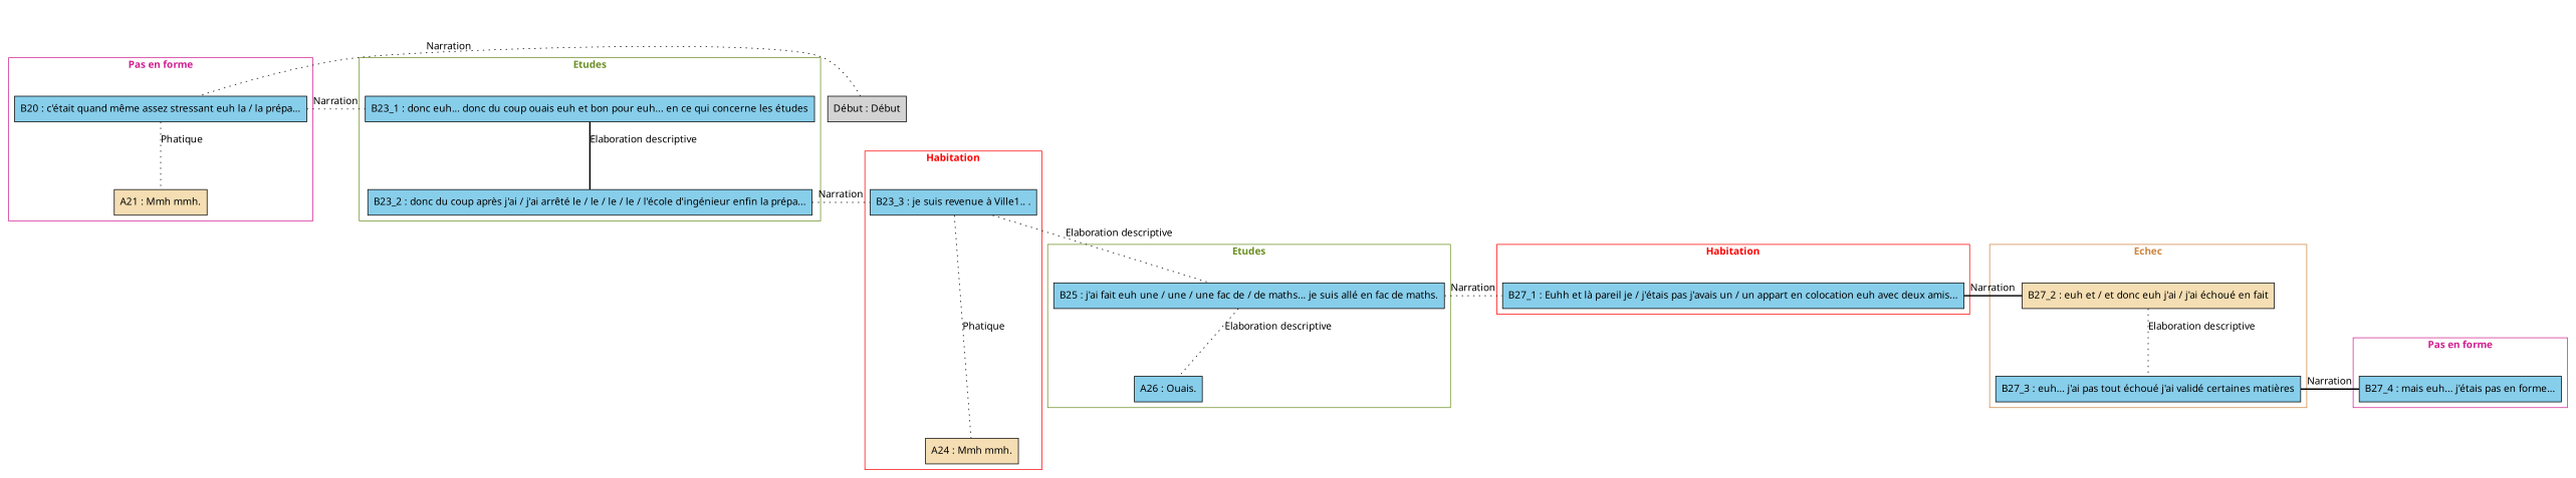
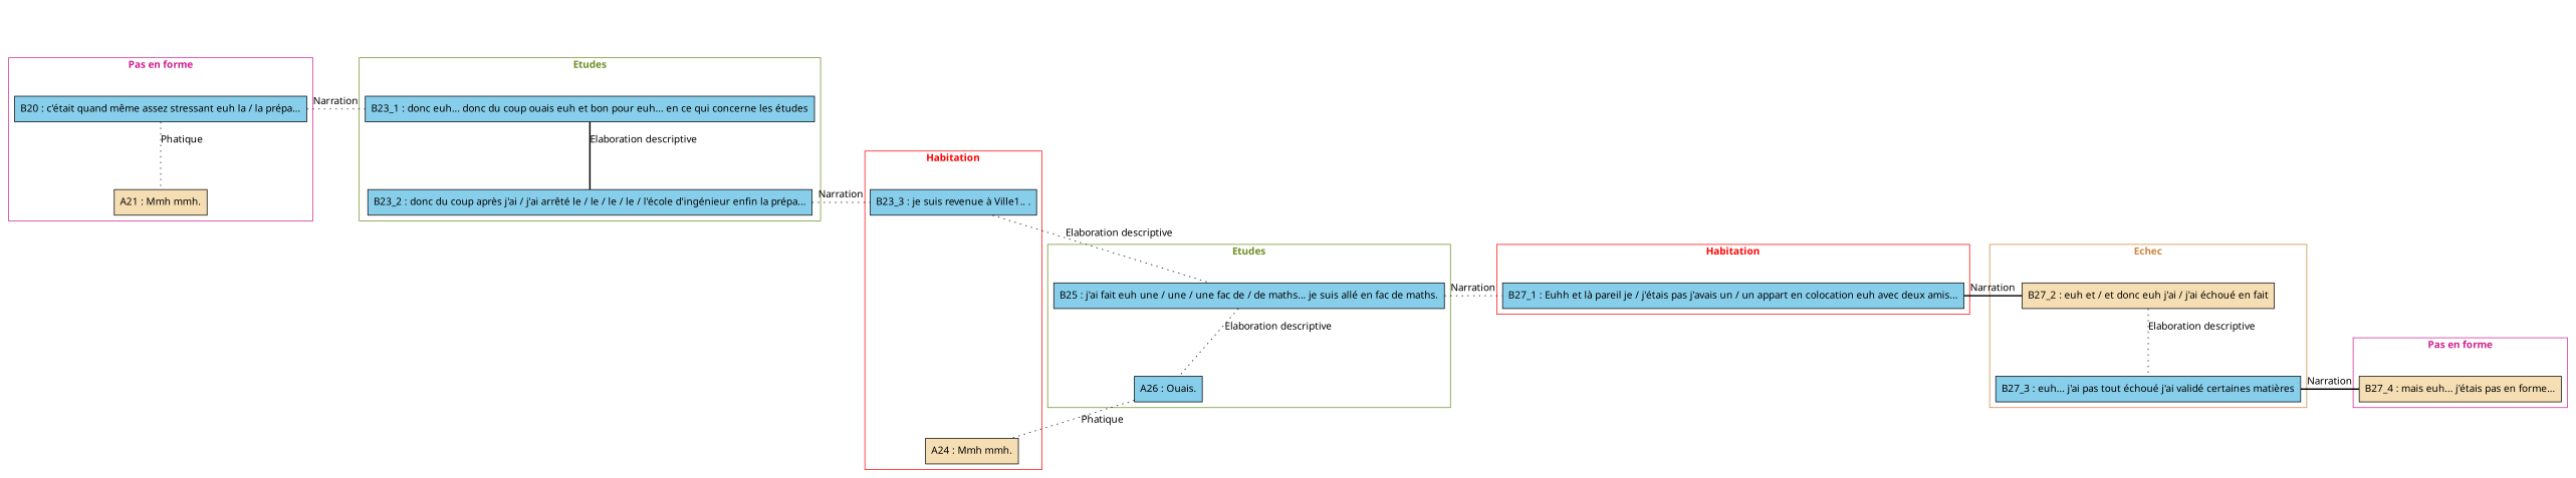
  digraph {
    fontname="Noto Sans"
    newrank=true
    node [fillcolor=skyblue fontname="Noto Sans" shape=box style=filled]
    edge [dir=none fontname="Noto Sans" style=dotted]
    n1 [label="B20 : c'était quand même assez stressant euh la / la prépa..."]
    n2 [fillcolor=wheat label="A21 : Mmh mmh."]
    n3 [label="B23_1 : donc euh... donc du coup ouais euh et bon pour euh... en ce qui concerne les études"]
    n4 [label="B23_2 : donc du coup après j'ai / j'ai arrêté le / le / le / le / l'école d'ingénieur enfin la prépa..."]
    n5 [label="B23_3 : je suis revenue à Ville1.. ."]
    n6 [fillcolor=wheat label="A24 : Mmh mmh."]
    n7 [label="B25 : j'ai fait euh une / une / une fac de / de maths... je suis allé en fac de maths."]
    n8 [label="A26 : Ouais."]
    n9 [label="B27_1 : Euhh et là pareil je / j'étais pas j'avais un / un appart en colocation euh avec deux amis..."]
    n10 [fillcolor=wheat label="B27_2 : euh et / et donc euh j'ai / j'ai échoué en fait"]
    n11 [label="B27_3 : euh... j'ai pas tout échoué j'ai validé certaines matières"]
-   n12 [label="B27_4 : mais euh... j'étais pas en forme..."]
+   n12 [fillcolor=wheat label="B27_4 : mais euh... j'étais pas en forme..."]
    zero [style=invis fillcolor=""]
-   n14 [label="Début : Début" fillcolor=""]
    subgraph cluster_1 {
      color=violetred
      fontcolor=violetred
      label=<<B>Pas en forme</B>>
      n1
      n2
    }
    subgraph cluster_2 {
      color=olivedrab
      fontcolor=olivedrab
      label=<<B>Etudes</B>>
      n3
      n4
    }
    subgraph cluster_3 {
      color=red
      fontcolor=red
      label=<<B>Habitation</B>>
      n5
      n6
    }
    subgraph cluster_4 {
      color=olivedrab
      fontcolor=olivedrab
      label=<<B>Etudes</B>>
      n7
      n8
    }
    subgraph cluster_5 {
      color=red
      fontcolor=red
      label=<<B>Habitation</B>>
      n9
    }
    subgraph cluster_6 {
      color=peru
      fontcolor=peru
      label=<<B>Echec</B>>
      n10
      n11
    }
    subgraph cluster_7 {
      color=violetred
      fontcolor=violetred
      label=<<B>Pas en forme</B>>
      n12
    }
    n1 -> n2 [label=Phatique weight=2]
    n1 -> n3 [constraint=false label=Narration]
    n3 -> n4 [label="Elaboration descriptive" style=bold weight=2]
    n3 -> n5 [style=invis weight=1 dir=""]
    n4 -> n5 [constraint=false label=Narration]
-   n5 -> n6 [label=Phatique weight=2]
+   n8 -> n6 [label=Phatique weight=2]
    n5 -> n7 [label="Elaboration descriptive" weight=2]
    n5 -> n9 [style=invis weight=1 dir=""]
    n5 -> n10 [style=invis weight=1 dir=""]
    n7 -> n8 [label="Elaboration descriptive" weight=2]
    n7 -> n9 [constraint=false label=Narration]
    n9 -> n10 [constraint=false label=Narration style=bold]
    n10 -> n11 [label="Elaboration descriptive" weight=2]
    n10 -> n12 [style=invis weight=1 dir=""]
    n11 -> n12 [constraint=false label=Narration style=bold]
    zero -> n1 [style=invis weight=1 dir=""]
    zero -> n3 [style=invis weight=1 dir=""]
-   zero -> n14 [style=invis dir=""]
-   n14 -> n1 [constraint=false label=Narration]
  }
